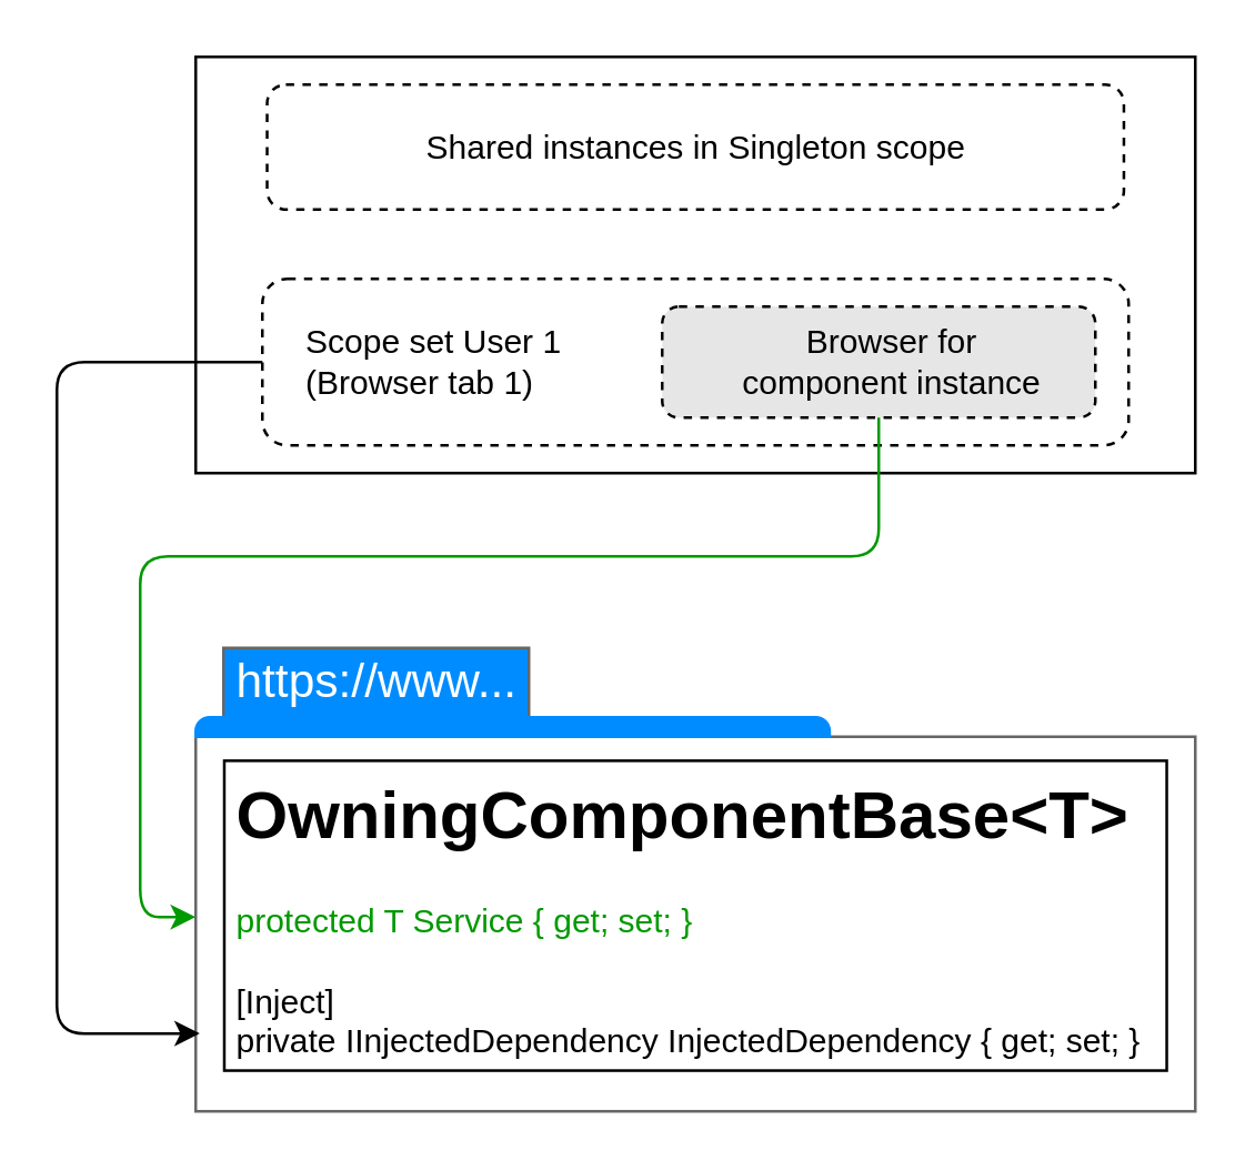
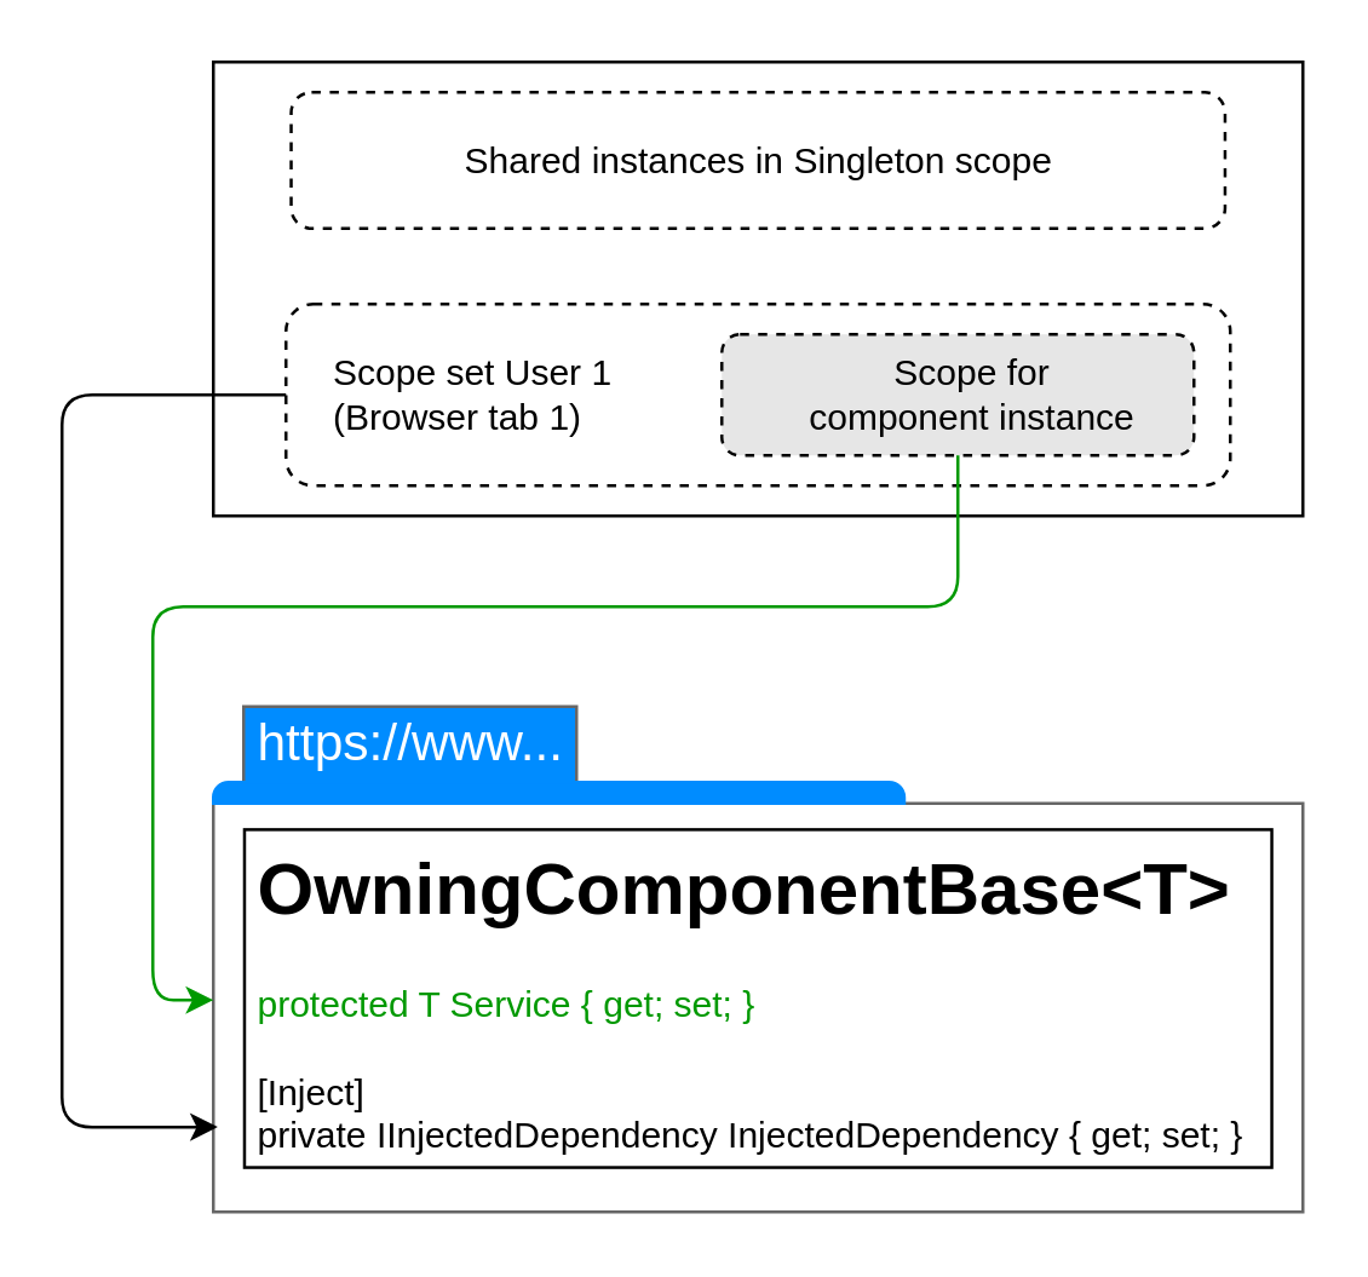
  <mxCell id="0" />
  <mxCell id="1" parent="0" />
  <mxCell id="2" value="" style="group" parent="1" vertex="1" connectable="0"><mxGeometry x="70" y="20" width="360" height="150" as="geometry" /></mxCell>
  <mxCell id="3" value="" style="rounded=0;whiteSpace=wrap;html=1;" parent="2" vertex="1"><mxGeometry width="360" height="150" as="geometry" /></mxCell>
  <mxCell id="4" value="Shared instances in Singleton scope" style="rounded=1;whiteSpace=wrap;html=1;dashed=1;" parent="2" vertex="1"><mxGeometry x="25.714" y="10" width="308.571" height="45" as="geometry" /></mxCell>
  <mxCell id="5" value="Scope set User 1&lt;br&gt;(Browser tab 1)" style="rounded=1;whiteSpace=wrap;html=1;dashed=1;align=left;spacingLeft=14;" parent="2" vertex="1"><mxGeometry x="24" y="80" width="312" height="60" as="geometry" /></mxCell>
- <mxCell id="6" value="Browser for&lt;br&gt;component instance" style="rounded=1;whiteSpace=wrap;html=1;strokeColor=#000000;fillColor=#E6E6E6;fontColor=#000000;align=center;dashed=1;spacingLeft=10;" parent="2" vertex="1"><mxGeometry x="168" y="90" width="156" height="40" as="geometry" /></mxCell>
+ <mxCell id="6" value="Scope for&lt;br&gt;component instance" style="rounded=1;whiteSpace=wrap;html=1;strokeColor=#000000;fillColor=#E6E6E6;fontColor=#000000;align=center;dashed=1;spacingLeft=10;" parent="2" vertex="1"><mxGeometry x="168" y="90" width="156" height="40" as="geometry" /></mxCell>
  <mxCell id="7" value="" style="strokeWidth=1;shadow=0;dashed=0;align=center;html=1;shape=mxgraph.mockup.containers.marginRect2;rectMarginTop=32;strokeColor=#666666;gradientColor=none;" parent="1" vertex="1"><mxGeometry x="70" y="233" width="360" height="167" as="geometry" /></mxCell>
  <mxCell id="8" value="https://www..." style="strokeColor=inherit;fillColor=#008CFF;gradientColor=inherit;strokeWidth=1;shadow=0;dashed=0;align=center;html=1;shape=mxgraph.mockup.containers.rrect;rSize=0;fontSize=17;fontColor=#FFFFFF;gradientColor=none;" parent="7" vertex="1"><mxGeometry width="110" height="25" relative="1" as="geometry"><mxPoint x="10" as="offset" /></mxGeometry></mxCell>
  <mxCell id="9" value="" style="strokeWidth=1;shadow=0;dashed=0;align=center;html=1;shape=mxgraph.mockup.containers.topButton;rSize=5;strokeColor=#008cff;fillColor=#008cff;gradientColor=none;resizeWidth=1;movable=0;deletable=1;" parent="7" vertex="1"><mxGeometry width="228.293" height="7" relative="1" as="geometry"><mxPoint y="25" as="offset" /></mxGeometry></mxCell>
  <mxCell id="10" value="&lt;h1&gt;OwningComponentBase&amp;lt;T&amp;gt;&lt;/h1&gt;&lt;p&gt;&lt;font&gt;&lt;font color=&quot;#009900&quot;&gt;protected T Service { get; set; }&lt;/font&gt;&lt;br&gt;&lt;br&gt;[Inject]&lt;br&gt;private IInjectedDependency InjectedDependency { get; set; }&lt;br&gt;&lt;/font&gt;&lt;/p&gt;" style="text;html=1;strokeColor=#000000;fillColor=none;spacing=5;spacingTop=-20;whiteSpace=wrap;overflow=hidden;rounded=0;" parent="7" vertex="1"><mxGeometry x="10.29" y="40.662" width="339.43" height="111.656" as="geometry" /></mxCell>
  <mxCell id="11" value="" style="endArrow=none;startArrow=classic;html=1;entryX=0.5;entryY=1;entryDx=0;entryDy=0;endFill=0;fontColor=#00CC00;strokeColor=#009900;" parent="1" edge="1" target="6"><mxGeometry width="50" height="50" relative="1" as="geometry"><mxPoint x="70" y="330" as="sourcePoint" /><mxPoint x="301" y="153" as="targetPoint" /><Array as="points"><mxPoint x="50" y="330" /><mxPoint x="50" y="200" /><mxPoint x="316" y="200" /></Array></mxGeometry></mxCell>
  <mxCell id="12" value="" style="endArrow=none;startArrow=classic;html=1;fontColor=#FFFFFF;endFill=0;entryX=0;entryY=0.5;entryDx=0;entryDy=0;exitX=0.004;exitY=0.832;exitDx=0;exitDy=0;exitPerimeter=0;" edge="1" parent="1" source="7" target="5"><mxGeometry width="50" height="50" relative="1" as="geometry"><mxPoint x="70" y="361" as="sourcePoint" /><mxPoint x="30" y="190" as="targetPoint" /><Array as="points"><mxPoint x="20" y="372" /><mxPoint x="20" y="130" /></Array></mxGeometry></mxCell>
